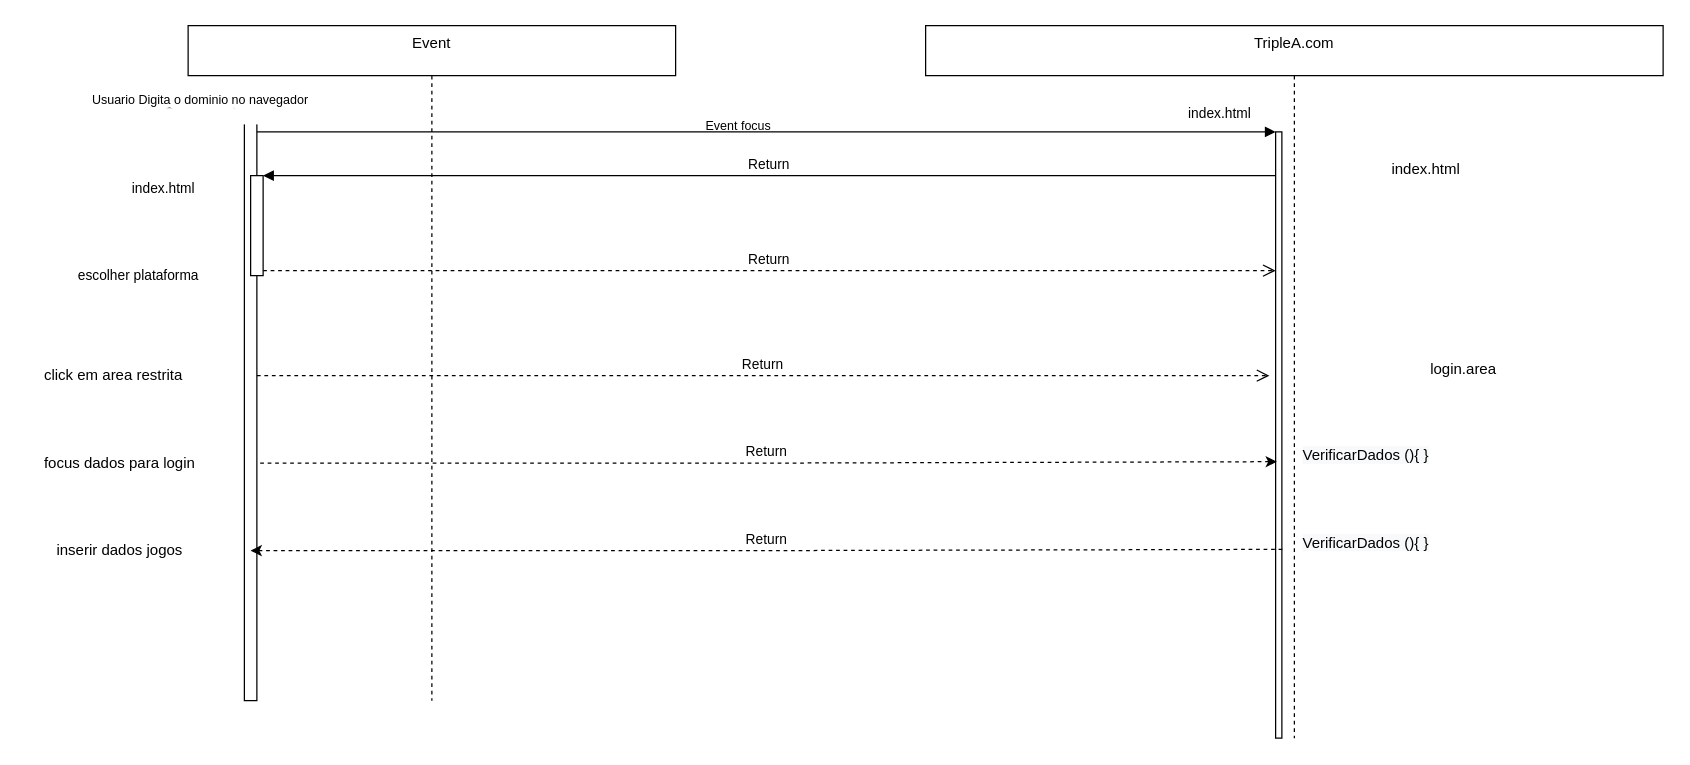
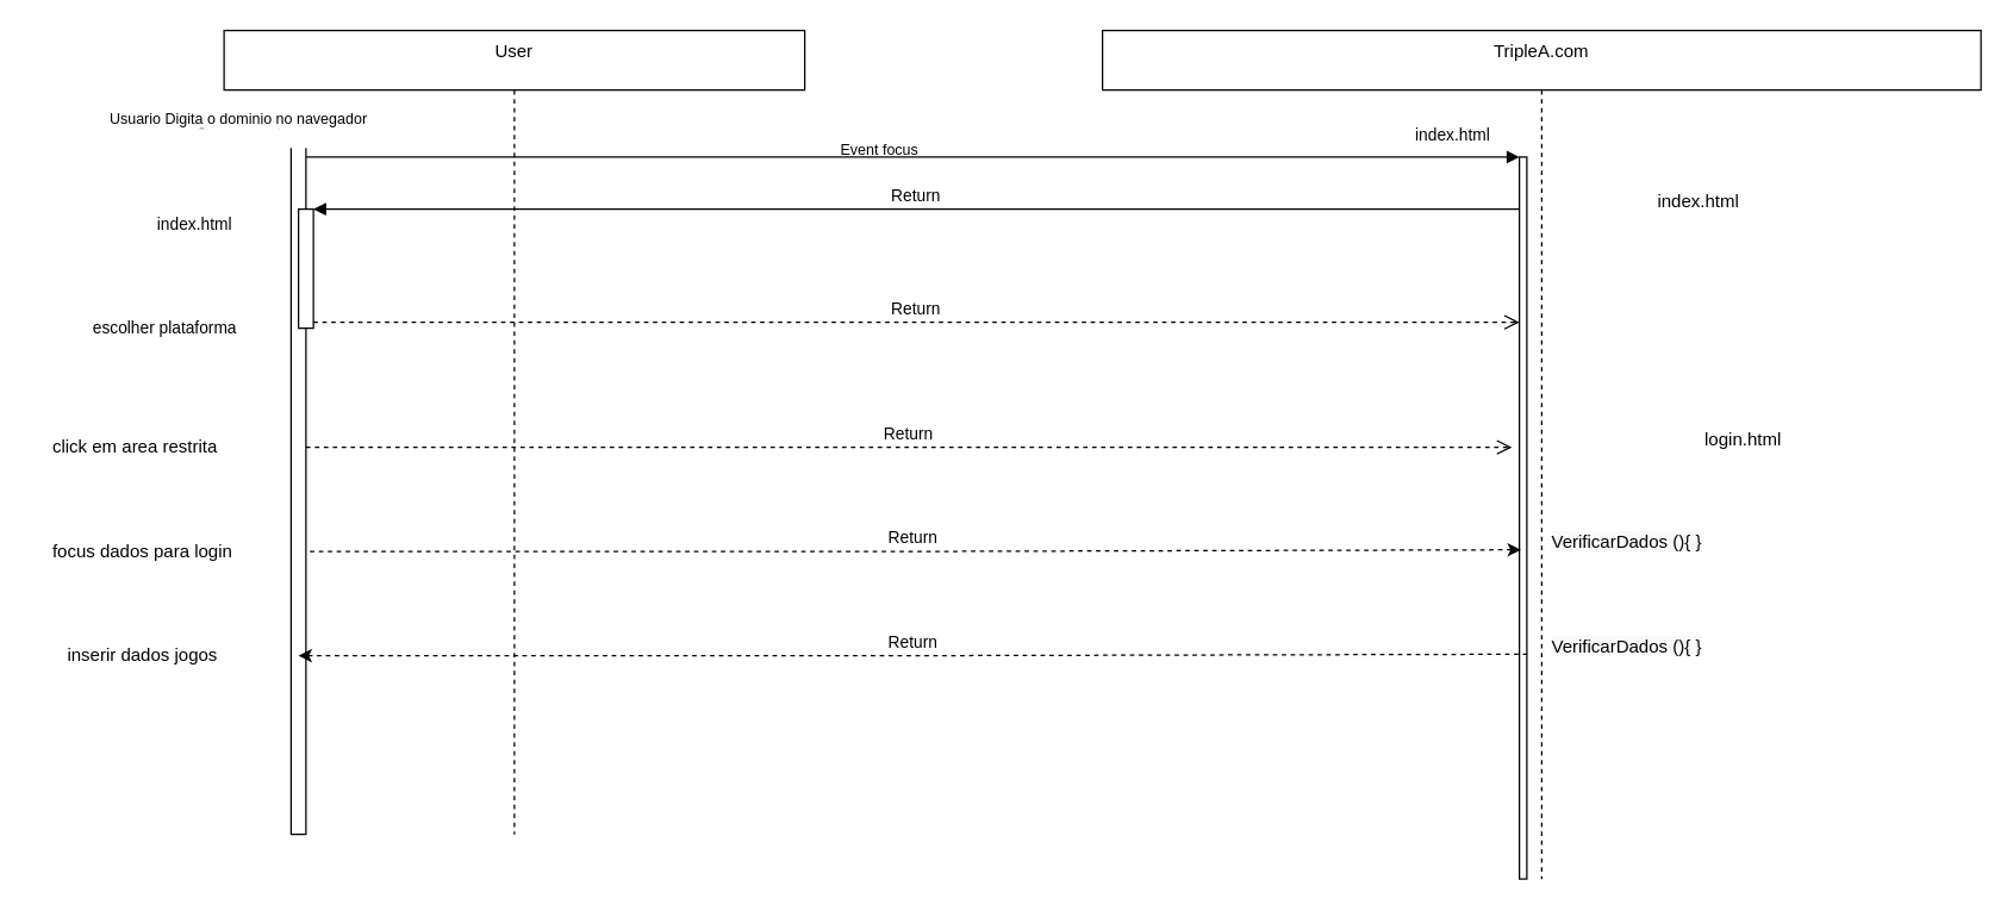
  <mxCell id="0" />
  <mxCell id="1" parent="0" />
- <mxCell id="2" value="Event&#10;" style="shape=umlLifeline;perimeter=lifelinePerimeter;container=1;collapsible=0;recursiveResize=0;rounded=0;shadow=0;strokeWidth=1;" parent="1" vertex="1"><mxGeometry x="150" y="20" width="390" height="540" as="geometry" /></mxCell>
+ <mxCell id="2" value="User&#10;" style="shape=umlLifeline;perimeter=lifelinePerimeter;container=1;collapsible=0;recursiveResize=0;rounded=0;shadow=0;strokeWidth=1;" parent="1" vertex="1"><mxGeometry x="150" y="20" width="390" height="540" as="geometry" /></mxCell>
  <mxCell id="3" value="" style="points=[];perimeter=orthogonalPerimeter;rounded=0;shadow=0;strokeWidth=1;" parent="2" vertex="1"><mxGeometry x="45" y="70" width="10" height="470" as="geometry" /></mxCell>
  <mxCell id="4" value="Usuario Digita o dominio no navegador&#10;" style="verticalAlign=bottom;startArrow=oval;endArrow=block;startSize=8;shadow=0;strokeWidth=1;align=center;fontSize=10;" parent="2" target="3" edge="1"><mxGeometry x="-0.167" y="-10" relative="1" as="geometry"><mxPoint x="-15" y="70" as="sourcePoint" /><mxPoint as="offset" /></mxGeometry></mxCell>
  <mxCell id="5" value="" style="points=[];perimeter=orthogonalPerimeter;rounded=0;shadow=0;strokeWidth=1;" parent="2" vertex="1"><mxGeometry x="50" y="120" width="10" height="80" as="geometry" /></mxCell>
  <mxCell id="6" value="Return" style="verticalAlign=bottom;endArrow=open;dashed=1;endSize=8;exitX=1;exitY=0.95;shadow=0;strokeWidth=1;" parent="2" edge="1"><mxGeometry relative="1" as="geometry"><mxPoint x="865" y="280" as="targetPoint" /><mxPoint x="55" y="280" as="sourcePoint" /></mxGeometry></mxCell>
  <mxCell id="7" value="TripleA.com&#10;" style="shape=umlLifeline;perimeter=lifelinePerimeter;container=1;collapsible=0;recursiveResize=0;rounded=0;shadow=0;strokeWidth=1;" parent="1" vertex="1"><mxGeometry x="740" y="20" width="590" height="570" as="geometry" /></mxCell>
  <mxCell id="8" value="" style="points=[];perimeter=orthogonalPerimeter;rounded=0;shadow=0;strokeWidth=1;" parent="7" vertex="1"><mxGeometry x="280" y="85" width="5" height="485" as="geometry" /></mxCell>
  <mxCell id="9" value="&lt;span style=&quot;font-size: 11px;&quot;&gt;index.html&lt;br&gt;&lt;/span&gt;" style="text;html=1;align=center;verticalAlign=middle;resizable=0;points=[];autosize=1;strokeColor=none;fillColor=none;fontSize=10;" parent="7" vertex="1"><mxGeometry x="200" y="55" width="70" height="30" as="geometry" /></mxCell>
  <mxCell id="10" value="Return" style="verticalAlign=bottom;endArrow=none;dashed=1;endSize=8;shadow=0;strokeWidth=1;endFill=0;startArrow=classic;startFill=1;entryX=1.2;entryY=0.544;entryDx=0;entryDy=0;entryPerimeter=0;" edge="1" parent="7"><mxGeometry relative="1" as="geometry"><mxPoint x="286" y="419" as="targetPoint" /><mxPoint x="-540" y="420" as="sourcePoint" /><Array as="points"><mxPoint x="-130" y="420" /></Array></mxGeometry></mxCell>
  <mxCell id="11" value="&lt;div style=&quot;text-align: center;&quot;&gt;&lt;span style=&quot;background-color: rgb(248, 249, 250);&quot;&gt;VerificarDados (){ }&lt;/span&gt;&lt;/div&gt;" style="text;whiteSpace=wrap;html=1;" vertex="1" parent="7"><mxGeometry x="300" y="400" width="290" height="40" as="geometry" /></mxCell>
  <mxCell id="12" value="inserir dados jogos" style="text;html=1;align=center;verticalAlign=middle;resizable=0;points=[];autosize=1;strokeColor=none;fillColor=none;" vertex="1" parent="7"><mxGeometry x="-710" y="405" width="130" height="30" as="geometry" /></mxCell>
  <mxCell id="13" value="" style="verticalAlign=bottom;endArrow=block;entryX=0;entryY=0;shadow=0;strokeWidth=1;" parent="1" source="3" target="8" edge="1"><mxGeometry x="0.011" y="20" relative="1" as="geometry"><mxPoint x="600" y="190" as="sourcePoint" /><mxPoint as="offset" /></mxGeometry></mxCell>
  <mxCell id="14" value="Return" style="verticalAlign=bottom;endArrow=block;entryX=1;entryY=0;shadow=0;strokeWidth=1;" parent="1" source="8" target="5" edge="1"><mxGeometry relative="1" as="geometry"><mxPoint x="565" y="230" as="sourcePoint" /></mxGeometry></mxCell>
  <mxCell id="15" value="Return" style="verticalAlign=bottom;endArrow=open;dashed=1;endSize=8;exitX=1;exitY=0.95;shadow=0;strokeWidth=1;" parent="1" source="5" target="8" edge="1"><mxGeometry relative="1" as="geometry"><mxPoint x="565" y="287" as="targetPoint" /></mxGeometry></mxCell>
  <mxCell id="16" value="Event focus" style="text;html=1;align=center;verticalAlign=middle;resizable=0;points=[];autosize=1;strokeColor=none;fillColor=none;fontSize=10;" parent="1" vertex="1"><mxGeometry x="550" y="85" width="80" height="30" as="geometry" /></mxCell>
  <mxCell id="17" value="&lt;span style=&quot;font-size: 11px;&quot;&gt;index.html&lt;br&gt;&lt;/span&gt;" style="text;html=1;align=center;verticalAlign=middle;resizable=0;points=[];autosize=1;strokeColor=none;fillColor=none;fontSize=10;" parent="1" vertex="1"><mxGeometry x="95" y="135" width="70" height="30" as="geometry" /></mxCell>
  <mxCell id="18" value="&lt;span style=&quot;font-size: 11px;&quot;&gt;escolher plataforma&lt;br&gt;&lt;/span&gt;" style="text;html=1;align=center;verticalAlign=middle;resizable=0;points=[];autosize=1;strokeColor=none;fillColor=none;fontSize=10;" parent="1" vertex="1"><mxGeometry x="50" y="205" width="120" height="30" as="geometry" /></mxCell>
  <mxCell id="19" value="index.html" style="text;html=1;align=center;verticalAlign=middle;resizable=0;points=[];autosize=1;strokeColor=none;fillColor=none;" parent="1" vertex="1"><mxGeometry x="1100" y="120" width="80" height="30" as="geometry" /></mxCell>
  <mxCell id="20" value="click em area restrita" style="text;html=1;align=center;verticalAlign=middle;resizable=0;points=[];autosize=1;strokeColor=none;fillColor=none;" parent="1" vertex="1"><mxGeometry x="20" y="285" width="140" height="30" as="geometry" /></mxCell>
- <mxCell id="21" value="login.area&lt;br&gt;" style="text;html=1;align=center;verticalAlign=middle;resizable=0;points=[];autosize=1;strokeColor=none;fillColor=none;" parent="1" vertex="1"><mxGeometry x="1130" y="280" width="80" height="30" as="geometry" /></mxCell>
+ <mxCell id="21" value="login.html&lt;br&gt;" style="text;html=1;align=center;verticalAlign=middle;resizable=0;points=[];autosize=1;strokeColor=none;fillColor=none;" parent="1" vertex="1"><mxGeometry x="1130" y="280" width="80" height="30" as="geometry" /></mxCell>
  <mxCell id="22" value="Return" style="verticalAlign=bottom;endArrow=none;dashed=1;endSize=8;shadow=0;strokeWidth=1;endFill=0;startArrow=classic;startFill=1;exitX=0.2;exitY=0.544;exitDx=0;exitDy=0;exitPerimeter=0;" parent="1" target="3" edge="1" source="8"><mxGeometry relative="1" as="geometry"><mxPoint x="500" y="630" as="targetPoint" /><mxPoint x="200" y="370" as="sourcePoint" /><Array as="points"><mxPoint x="610" y="370" /></Array></mxGeometry></mxCell>
  <mxCell id="23" value="&lt;div style=&quot;text-align: center;&quot;&gt;&lt;span style=&quot;background-color: rgb(248, 249, 250);&quot;&gt;VerificarDados (){ }&lt;/span&gt;&lt;/div&gt;" style="text;whiteSpace=wrap;html=1;" parent="1" vertex="1"><mxGeometry x="1040" y="350" width="290" height="40" as="geometry" /></mxCell>
  <mxCell id="24" value="focus dados para login" style="text;html=1;align=center;verticalAlign=middle;resizable=0;points=[];autosize=1;strokeColor=none;fillColor=none;" parent="1" vertex="1"><mxGeometry x="20" y="355" width="150" height="30" as="geometry" /></mxCell>
